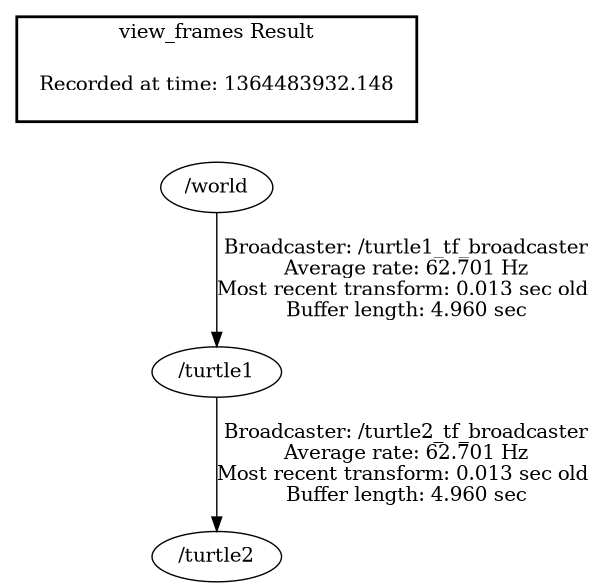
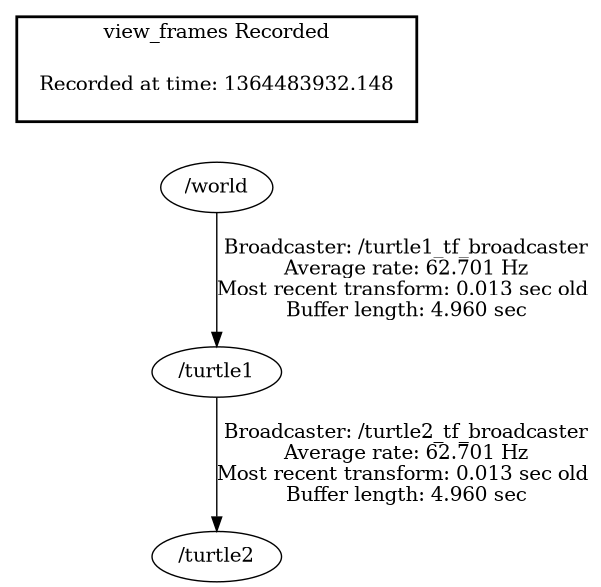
  digraph {
    "Recorded at time: 1364483932.148" [shape=plaintext]
    "/world"
    "/turtle1"
    "/turtle2"
    subgraph cluster_1 {
      color=black
-     label="view_frames Result"
+     label="view_frames Recorded"
      style=bold
      "Recorded at time: 1364483932.148"
    }
    "Recorded at time: 1364483932.148" -> "/world" [style=invis]
    "/world" -> "/turtle1" [label="Broadcaster: /turtle1_tf_broadcaster\nAverage rate: 62.701 Hz\nMost recent transform: 0.013 sec old \nBuffer length: 4.960 sec\n"]
    "/turtle1" -> "/turtle2" [label="Broadcaster: /turtle2_tf_broadcaster\nAverage rate: 62.701 Hz\nMost recent transform: 0.013 sec old \nBuffer length: 4.960 sec\n"]
  }
